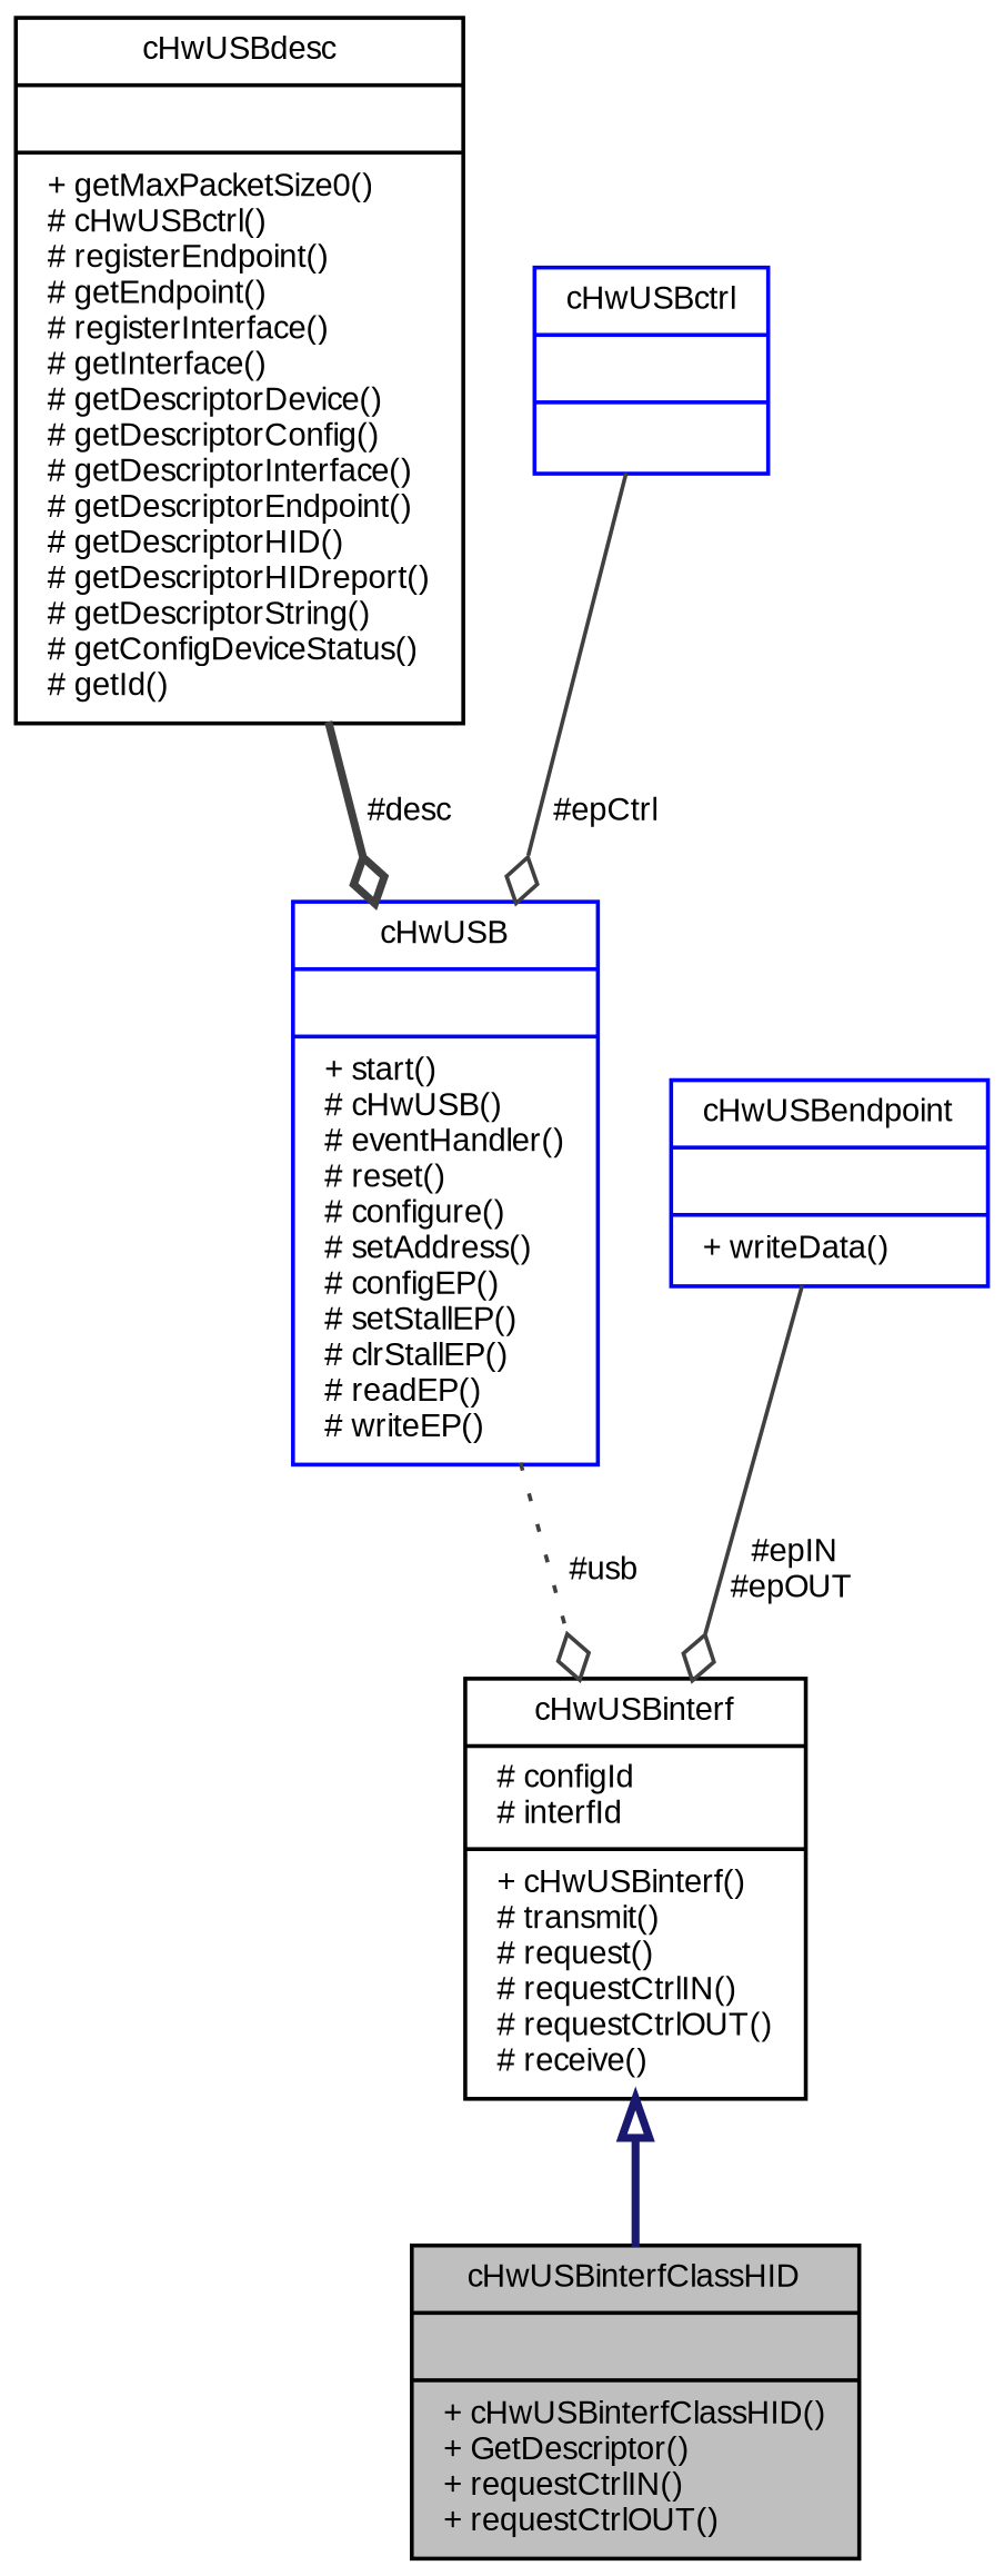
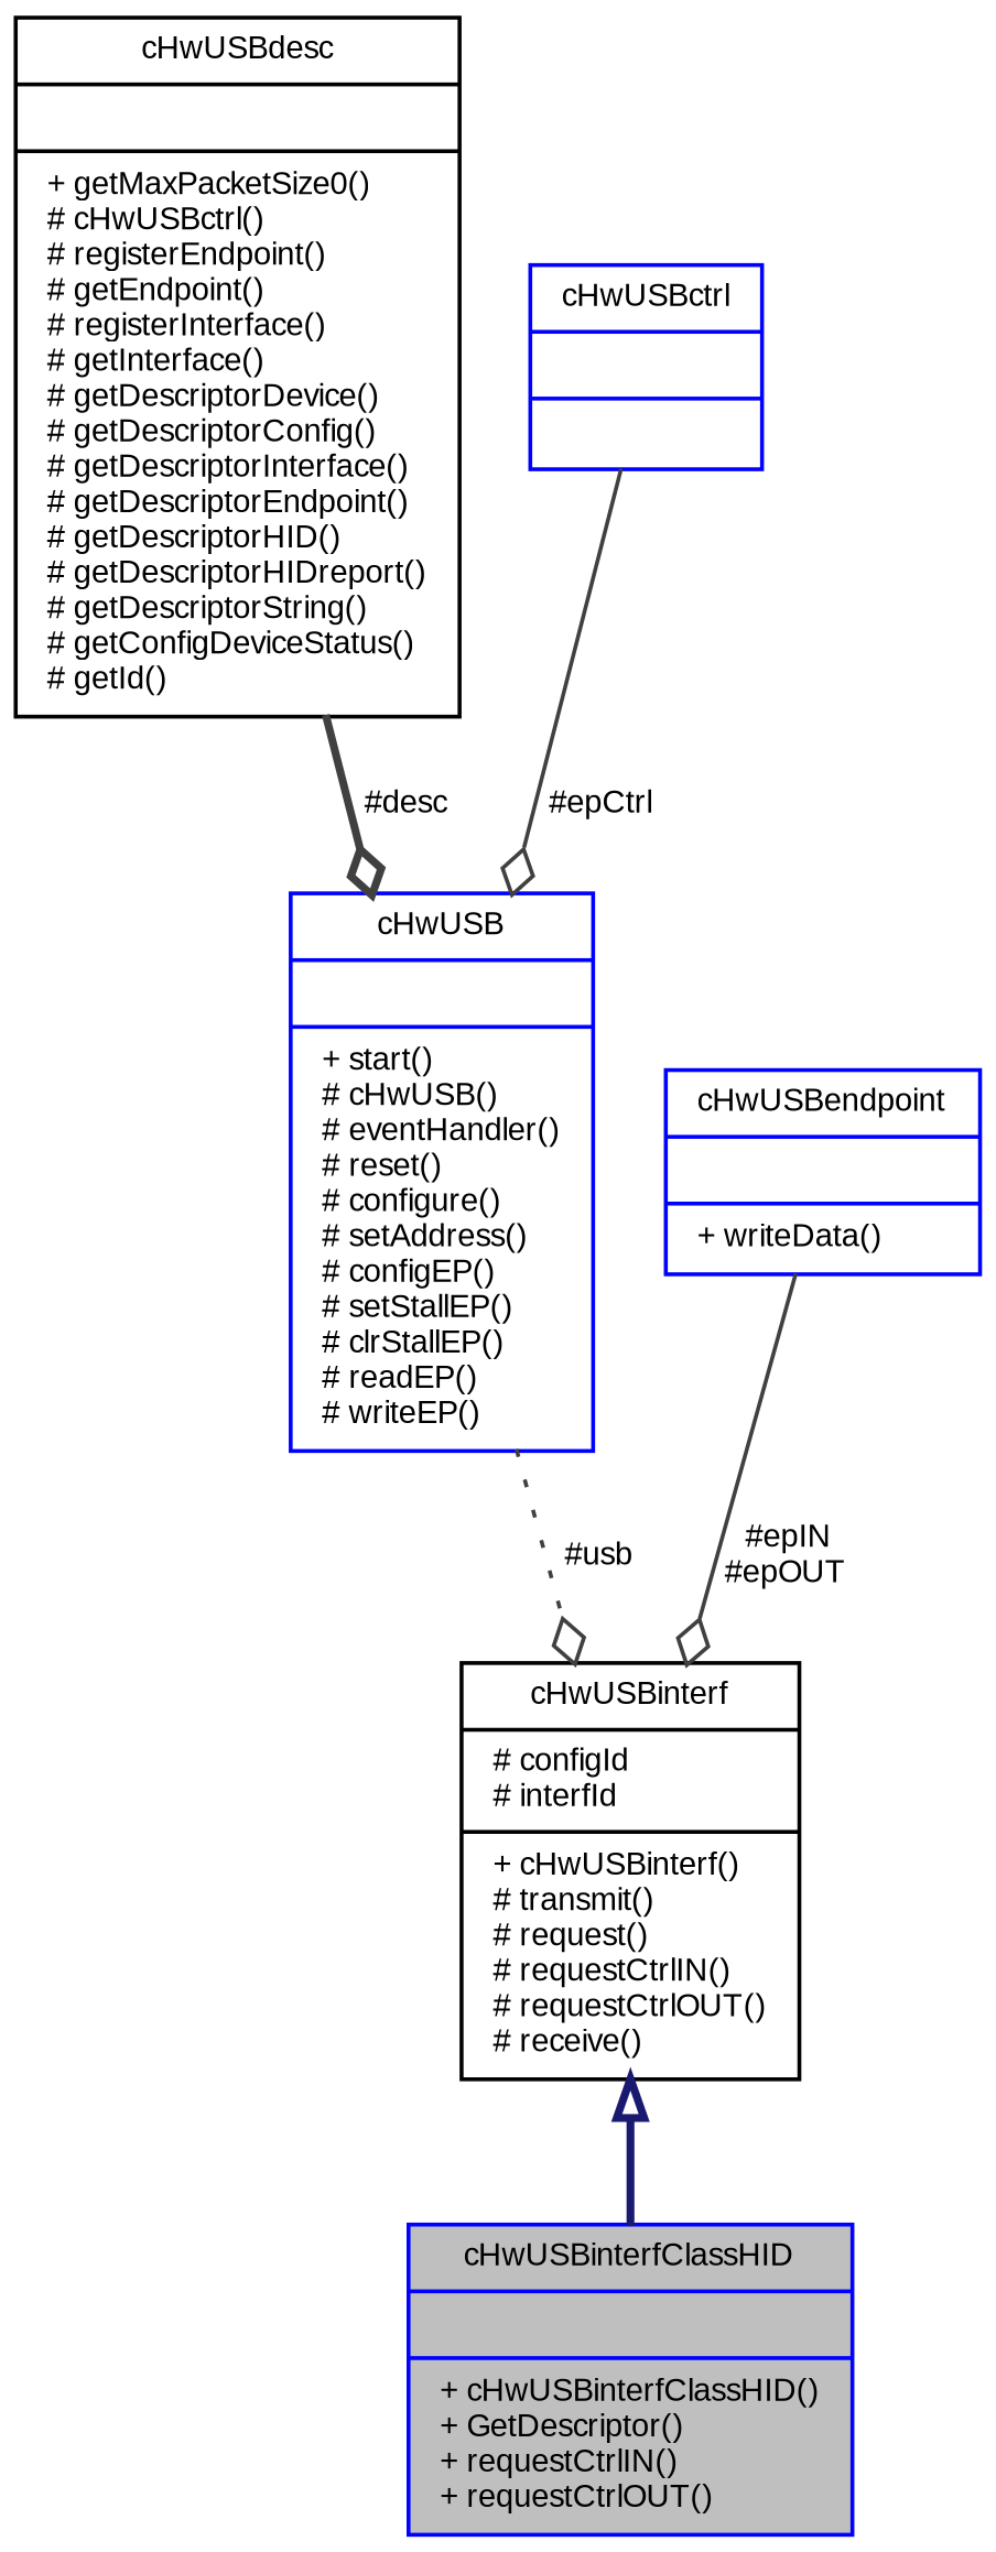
  digraph {
    fontname="Liberation Sans"
    node [color=black fillcolor=white fontname="Liberation Sans" fontsize=8 shape=record style=filled]
    edge [color=grey25 fontname="Liberation Sans" fontsize=8 labelfontname=Sans labelfontsize=8 style=bold arrowhead=odiamond]
-   n1 [fillcolor=grey75 fontcolor=black height=0.2 label="{cHwUSBinterfClassHID\n||+ cHwUSBinterfClassHID()\l+ GetDescriptor()\l+ requestCtrlIN()\l+ requestCtrlOUT()\l}" width=0.4]
+   n1 [color=blue fillcolor=grey75 fontcolor=black height=0.2 label="{cHwUSBinterfClassHID\n||+ cHwUSBinterfClassHID()\l+ GetDescriptor()\l+ requestCtrlIN()\l+ requestCtrlOUT()\l}" width=0.4]
    n2 [height=0.2 label="{cHwUSBinterf\n|# configId\l# interfId\l|+ cHwUSBinterf()\l# transmit()\l# request()\l# requestCtrlIN()\l# requestCtrlOUT()\l# receive()\l}" width=0.4]
    n3 [color=blue height=0.2 label="{cHwUSB\n||+ start()\l# cHwUSB()\l# eventHandler()\l# reset()\l# configure()\l# setAddress()\l# configEP()\l# setStallEP()\l# clrStallEP()\l# readEP()\l# writeEP()\l}" width=0.4]
    n4 [height=0.2 label="{cHwUSBdesc\n||+ getMaxPacketSize0()\l# cHwUSBctrl()\l# registerEndpoint()\l# getEndpoint()\l# registerInterface()\l# getInterface()\l# getDescriptorDevice()\l# getDescriptorConfig()\l# getDescriptorInterface()\l# getDescriptorEndpoint()\l# getDescriptorHID()\l# getDescriptorHIDreport()\l# getDescriptorString()\l# getConfigDeviceStatus()\l# getId()\l}" width=0.4]
    n5 [color=blue height=0.2 label="{cHwUSBctrl\n||}" width=0.4]
    n6 [color=blue height=0.2 label="{cHwUSBendpoint\n||+ writeData()\l}" width=0.4]
    n2 -> n1 [arrowtail=onormal color=midnightblue dir=back arrowhead=""]
    n3 -> n2 [label=" #usb" style=dotted]
    n4 -> n3 [label=" #desc"]
    n5 -> n3 [label=" #epCtrl" style=solid]
    n6 -> n2 [label=" #epIN\n#epOUT" style=solid]
  }
